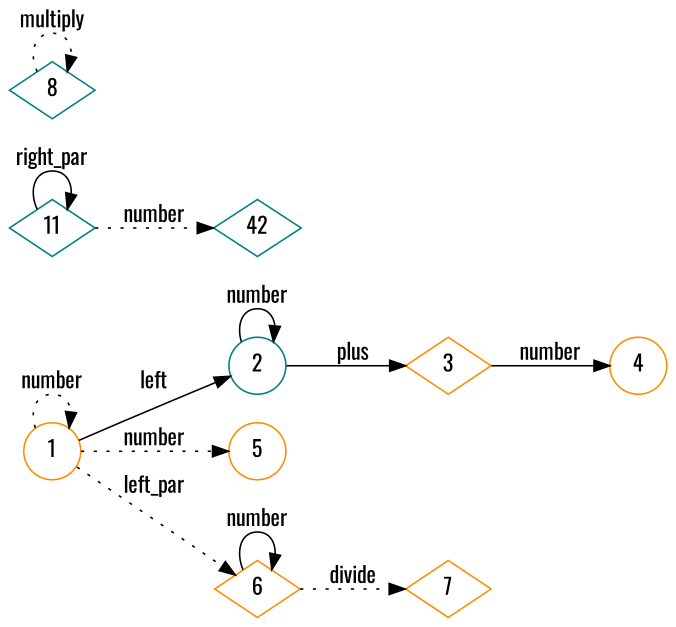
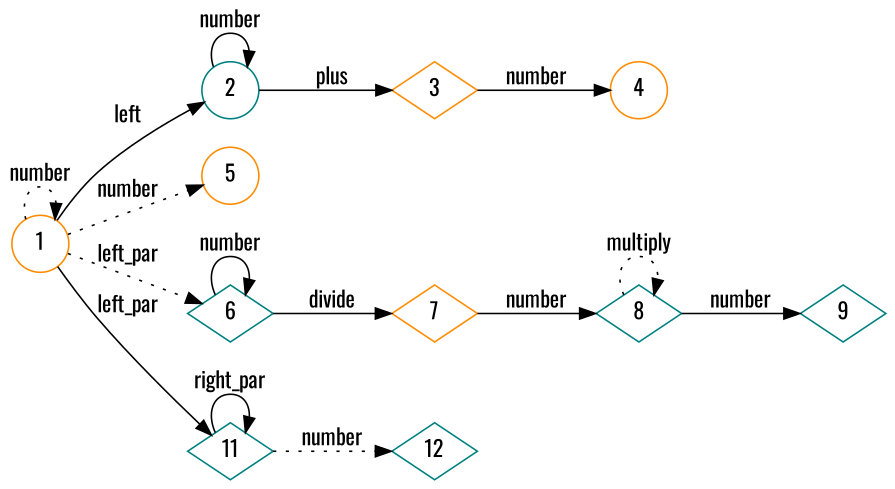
  digraph {
    fontname=Oswald
    rankdir=LR
    node [color=teal fontname=Oswald shape=diamond]
    edge [fontname=Oswald style=solid]
    1 [color=darkorange shape=circle]
    2 [shape=circle]
    5 [color=darkorange shape=circle]
-   6 [color=darkorange]
+   6
    11
    3 [color=darkorange]
    7 [color=darkorange]
-   12 [label=42]
+   12
    4 [color=darkorange shape=circle]
    8
+   9
    1 -> 1 [label=number style=dotted]
    1 -> 2 [label=left]
    1 -> 5 [label=number style=dotted]
    1 -> 6 [label=left_par style=dotted]
+   1 -> 11 [label=left_par]
    2 -> 2 [label=number]
    2 -> 3 [label=plus]
    6 -> 6 [label=number]
-   6 -> 7 [label=divide style=dotted]
+   6 -> 7 [label=divide]
    11 -> 11 [label=right_par]
    11 -> 12 [label=number style=dotted]
    3 -> 4 [label=number]
+   7 -> 8 [label=number]
    8 -> 8 [label=multiply style=dotted]
+   8 -> 9 [label=number]
  }
